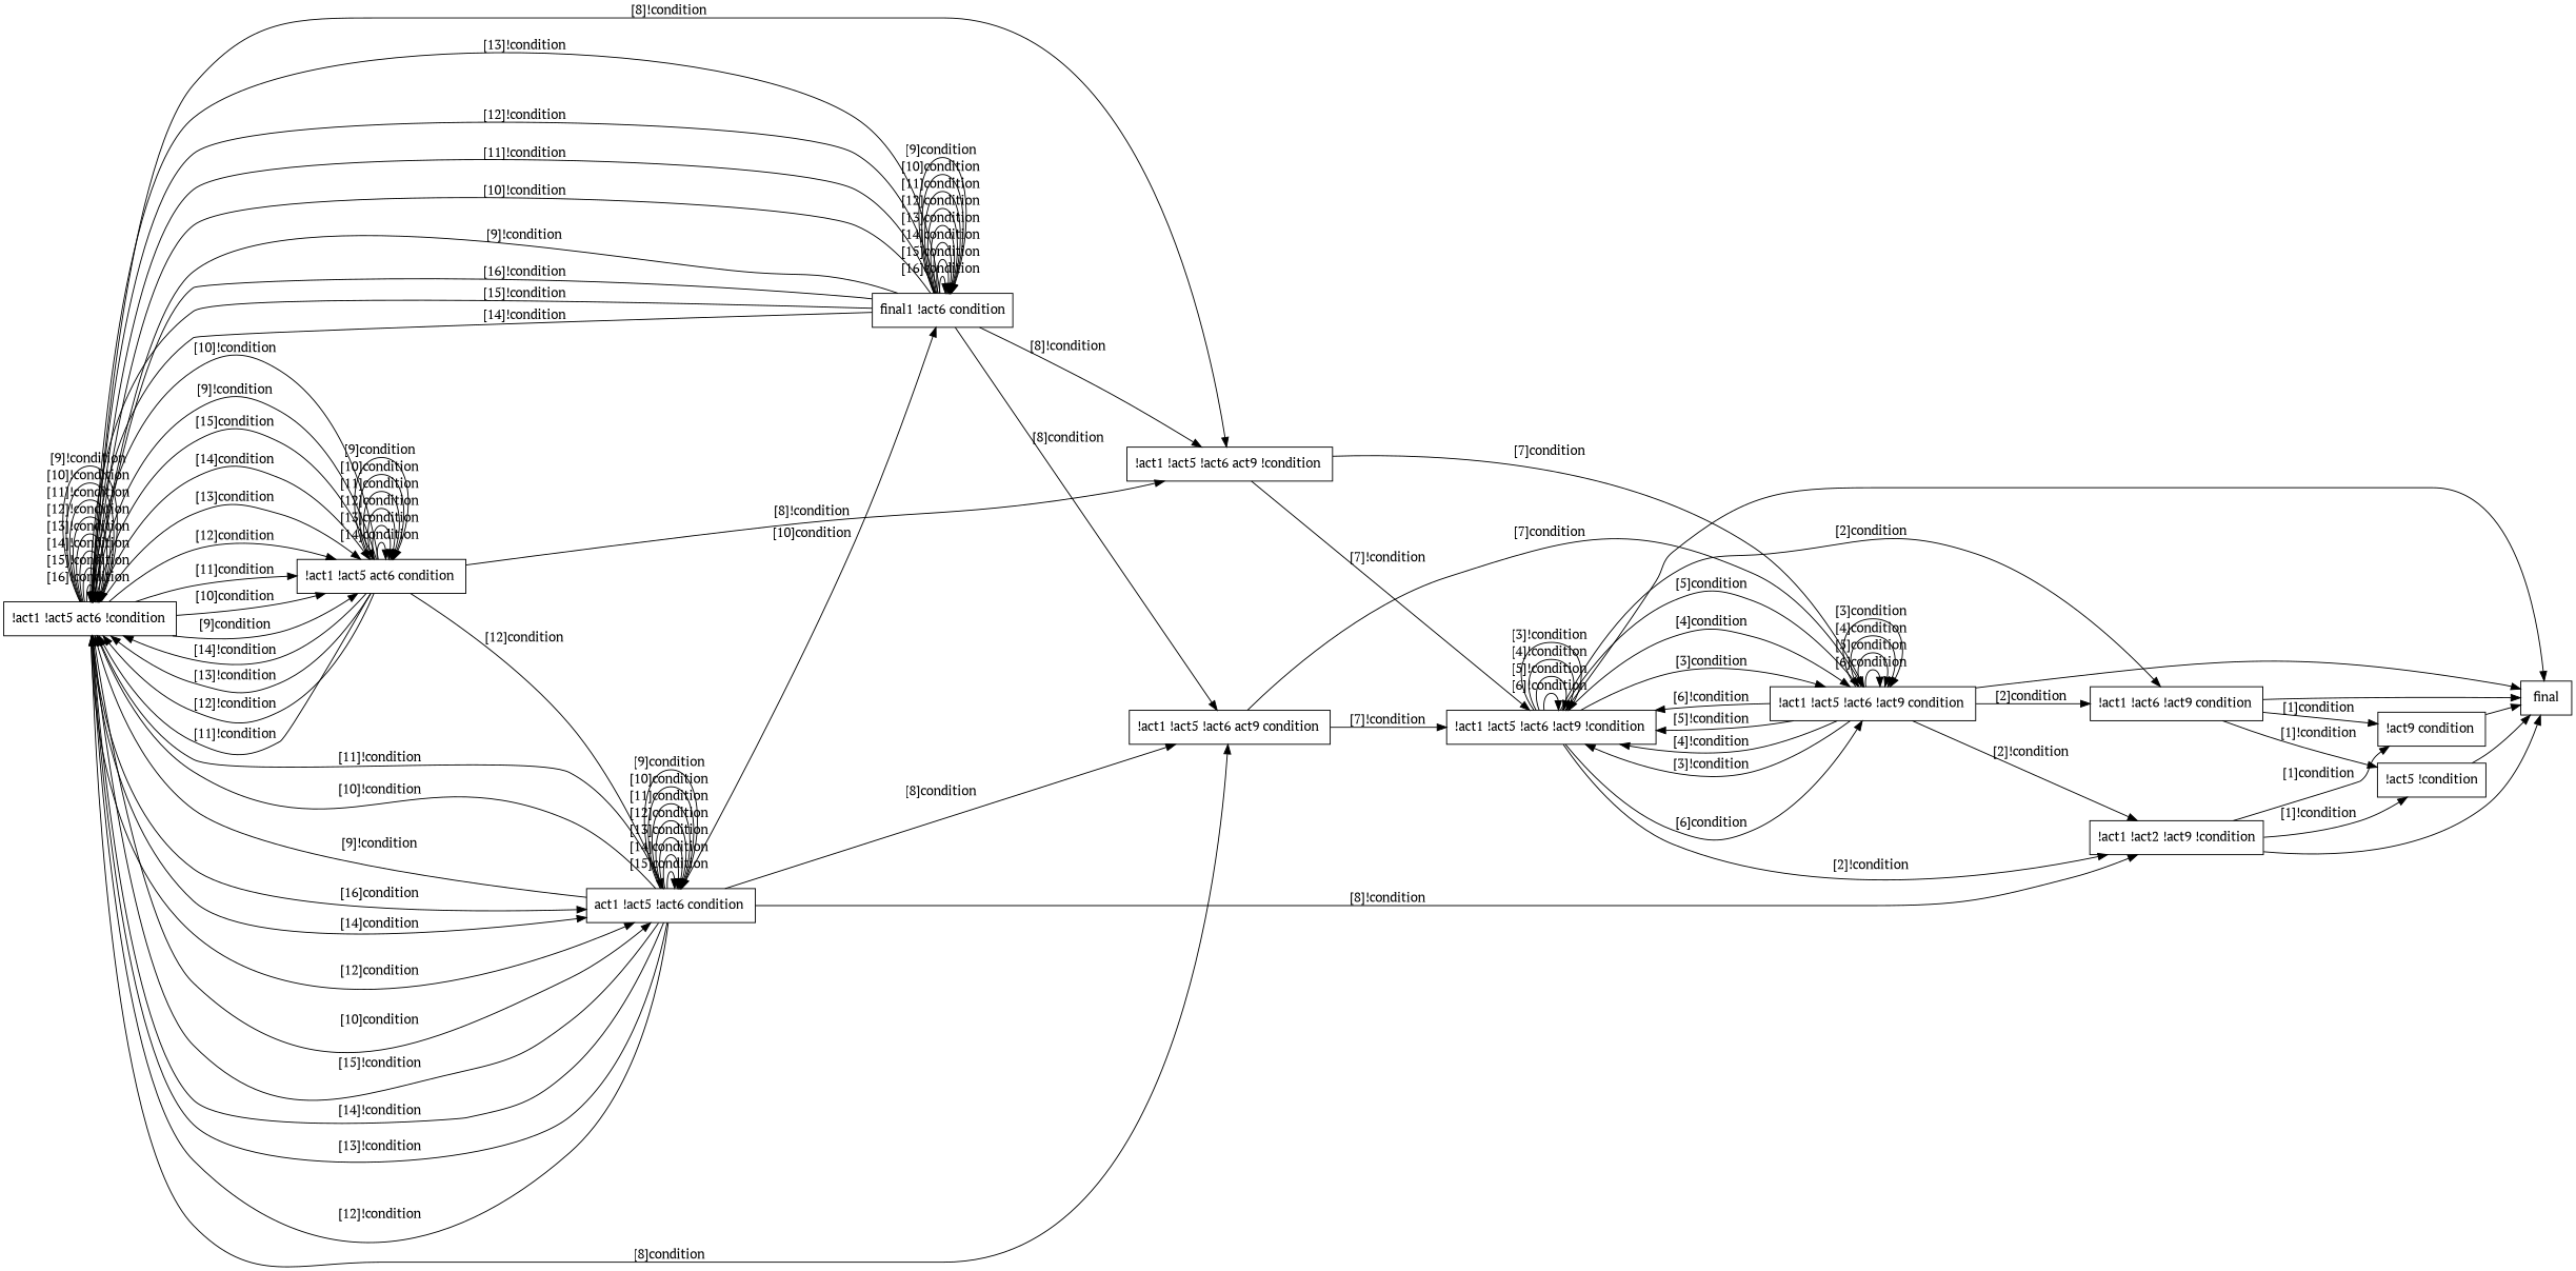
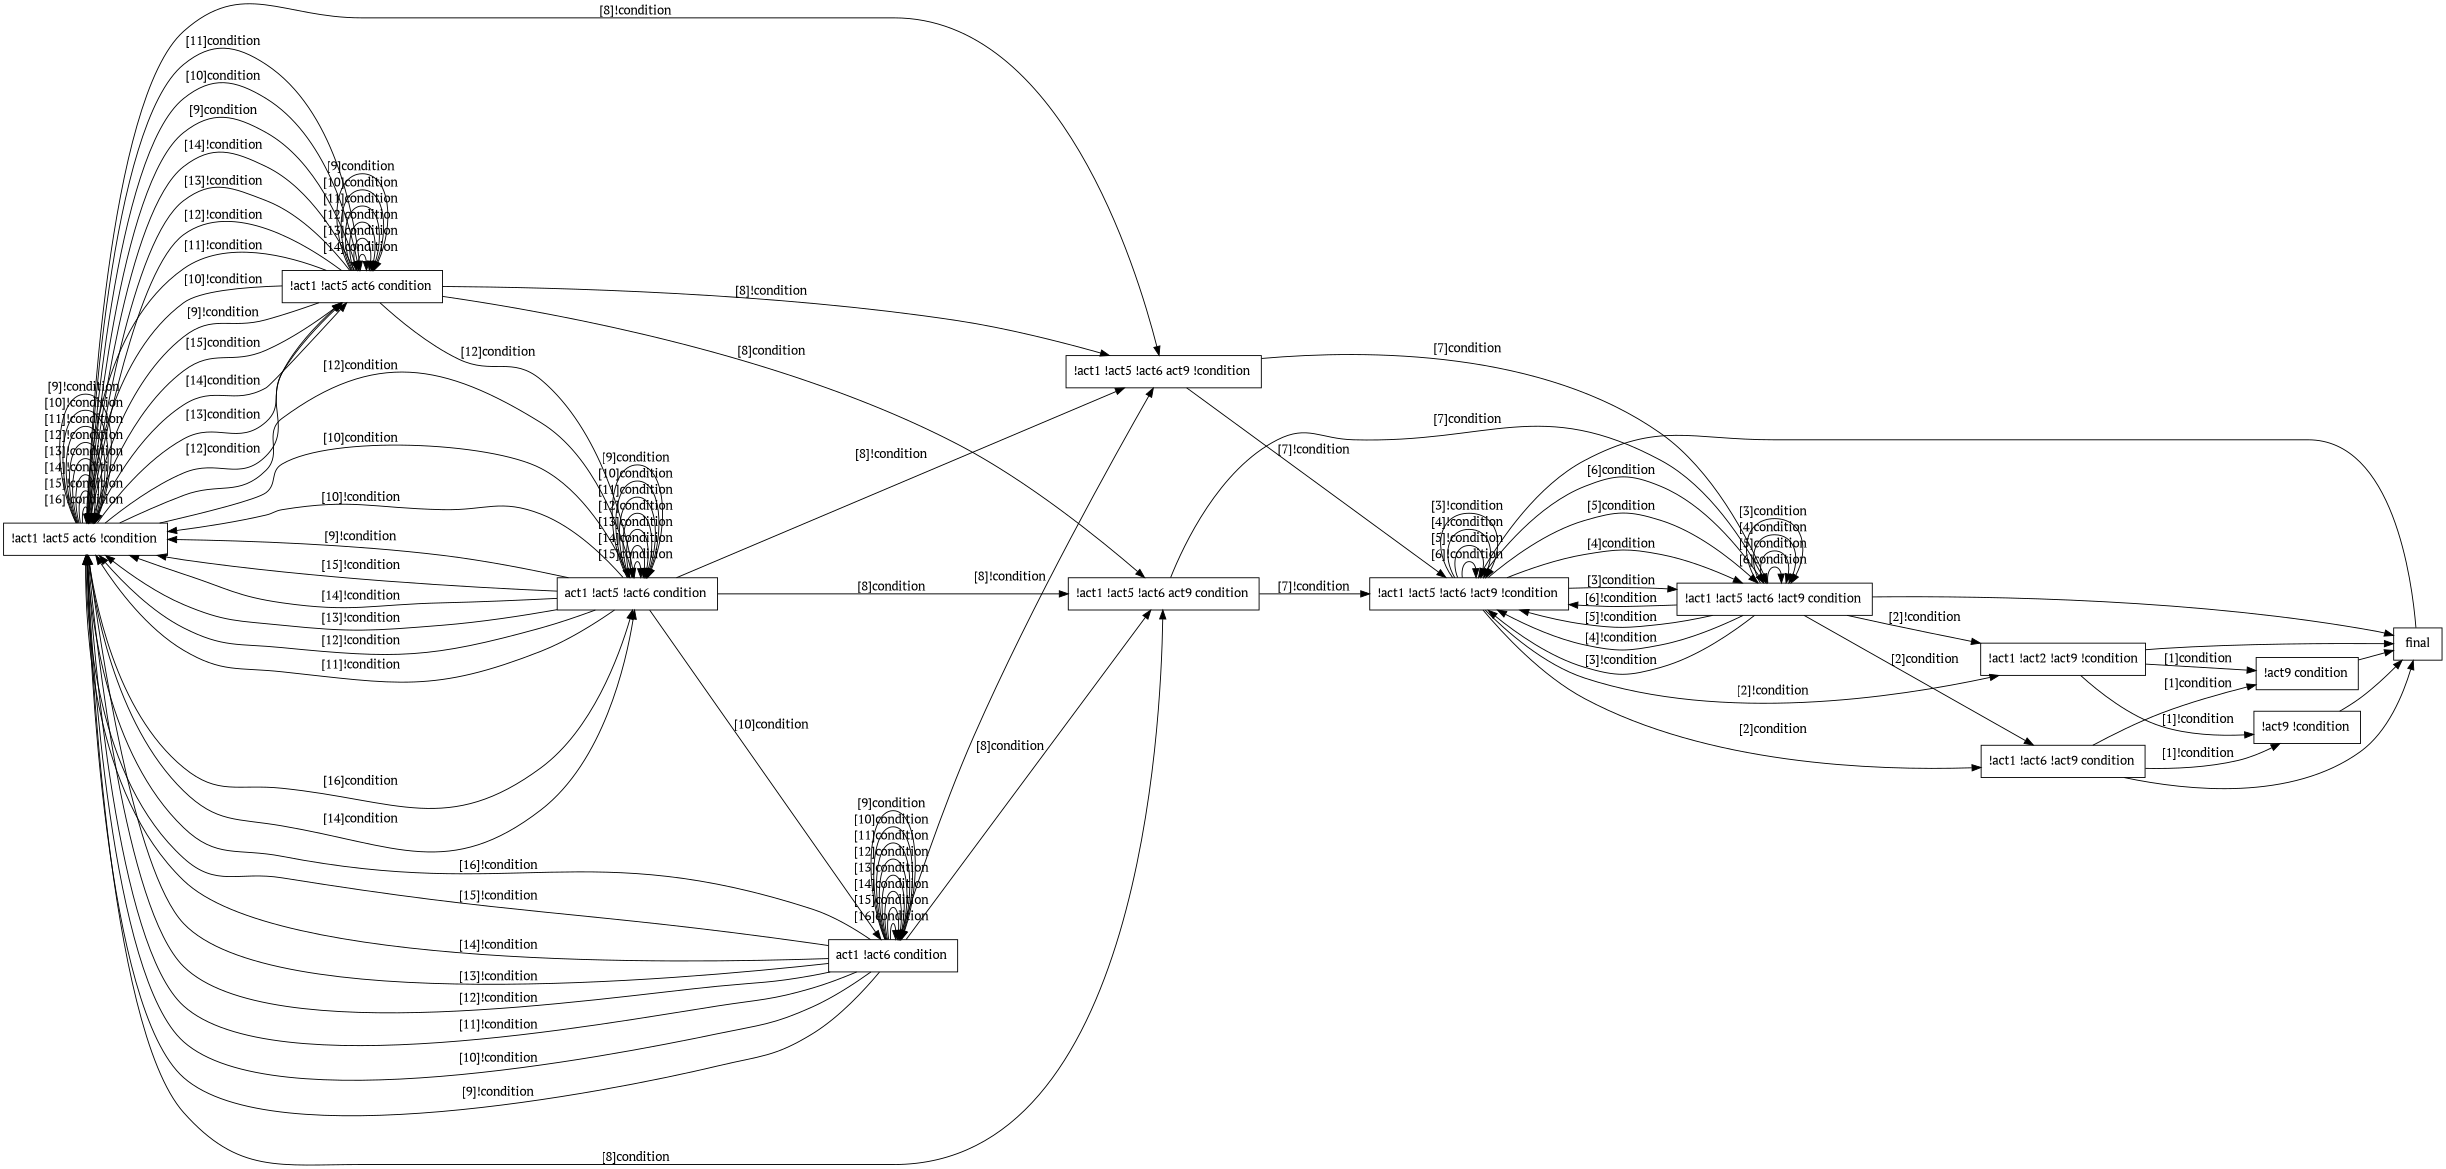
  digraph {
    fontname="PT Serif"
    rankdir=LR
    node [fontname="PT Serif" shape=box]
    edge [fontname="PT Serif"]
    "!act1 !act5 act6 !condition "
    "act1 !act5 !act6 condition "
    "!act1 !act5 act6 condition "
    "!act1 !act5 !act6 act9 !condition "
    "!act1 !act5 !act6 act9 condition "
-   "act1 !act6 condition " [label="final1 !act6 condition"]
+   "act1 !act6 condition "
    "!act1 !act5 !act6 !act9 !condition "
    "!act1 !act5 !act6 !act9 condition "
    final
    n10 [label="!act1 !act2 !act9 !condition"]
    "!act1 !act6 !act9 condition "
-   "!act9 !condition " [label="!act5 !condition"]
+   "!act9 !condition "
    "!act9 condition "
    "!act1 !act5 act6 !condition " -> "!act1 !act5 act6 !condition " [label="[16]!condition "]
    "!act1 !act5 act6 !condition " -> "!act1 !act5 act6 !condition " [label="[15]!condition "]
    "!act1 !act5 act6 !condition " -> "!act1 !act5 act6 !condition " [label="[14]!condition "]
    "!act1 !act5 act6 !condition " -> "!act1 !act5 act6 !condition " [label="[13]!condition "]
    "!act1 !act5 act6 !condition " -> "!act1 !act5 act6 !condition " [label="[12]!condition "]
    "!act1 !act5 act6 !condition " -> "!act1 !act5 act6 !condition " [label="[11]!condition "]
    "!act1 !act5 act6 !condition " -> "!act1 !act5 act6 !condition " [label="[10]!condition "]
    "!act1 !act5 act6 !condition " -> "!act1 !act5 act6 !condition " [label="[9]!condition "]
    "!act1 !act5 act6 !condition " -> "act1 !act5 !act6 condition " [label="[16]condition "]
    "!act1 !act5 act6 !condition " -> "act1 !act5 !act6 condition " [label="[14]condition "]
    "!act1 !act5 act6 !condition " -> "act1 !act5 !act6 condition " [label="[12]condition "]
    "!act1 !act5 act6 !condition " -> "act1 !act5 !act6 condition " [label="[10]condition "]
    "!act1 !act5 act6 !condition " -> "!act1 !act5 act6 condition " [label="[15]condition "]
    "!act1 !act5 act6 !condition " -> "!act1 !act5 act6 condition " [label="[14]condition "]
    "!act1 !act5 act6 !condition " -> "!act1 !act5 act6 condition " [label="[13]condition "]
    "!act1 !act5 act6 !condition " -> "!act1 !act5 act6 condition " [label="[12]condition "]
    "!act1 !act5 act6 !condition " -> "!act1 !act5 act6 condition " [label="[11]condition "]
    "!act1 !act5 act6 !condition " -> "!act1 !act5 act6 condition " [label="[10]condition "]
    "!act1 !act5 act6 !condition " -> "!act1 !act5 act6 condition " [label="[9]condition "]
    "!act1 !act5 act6 !condition " -> "!act1 !act5 !act6 act9 !condition " [label="[8]!condition "]
    "!act1 !act5 act6 !condition " -> "!act1 !act5 !act6 act9 condition " [label="[8]condition "]
    "act1 !act5 !act6 condition " -> "!act1 !act5 act6 !condition " [label="[15]!condition "]
    "act1 !act5 !act6 condition " -> "!act1 !act5 act6 !condition " [label="[14]!condition "]
    "act1 !act5 !act6 condition " -> "!act1 !act5 act6 !condition " [label="[13]!condition "]
    "act1 !act5 !act6 condition " -> "!act1 !act5 act6 !condition " [label="[12]!condition "]
    "act1 !act5 !act6 condition " -> "!act1 !act5 act6 !condition " [label="[11]!condition "]
    "act1 !act5 !act6 condition " -> "!act1 !act5 act6 !condition " [label="[10]!condition "]
    "act1 !act5 !act6 condition " -> "!act1 !act5 act6 !condition " [label="[9]!condition "]
    "act1 !act5 !act6 condition " -> "act1 !act5 !act6 condition " [label="[15]condition "]
    "act1 !act5 !act6 condition " -> "act1 !act5 !act6 condition " [label="[14]condition "]
    "act1 !act5 !act6 condition " -> "act1 !act5 !act6 condition " [label="[13]condition "]
    "act1 !act5 !act6 condition " -> "act1 !act5 !act6 condition " [label="[12]condition "]
    "act1 !act5 !act6 condition " -> "act1 !act5 !act6 condition " [label="[11]condition "]
    "act1 !act5 !act6 condition " -> "act1 !act5 !act6 condition " [label="[10]condition "]
    "act1 !act5 !act6 condition " -> "act1 !act5 !act6 condition " [label="[9]condition "]
-   "act1 !act5 !act6 condition " -> n10 [label="[8]!condition "]
+   "act1 !act5 !act6 condition " -> "!act1 !act5 !act6 act9 !condition " [label="[8]!condition "]
    "act1 !act5 !act6 condition " -> "!act1 !act5 !act6 act9 condition " [label="[8]condition "]
    "act1 !act5 !act6 condition " -> "act1 !act6 condition " [label="[10]condition "]
    "!act1 !act5 act6 condition " -> "!act1 !act5 act6 !condition " [label="[14]!condition "]
    "!act1 !act5 act6 condition " -> "!act1 !act5 act6 !condition " [label="[13]!condition "]
    "!act1 !act5 act6 condition " -> "!act1 !act5 act6 !condition " [label="[12]!condition "]
    "!act1 !act5 act6 condition " -> "!act1 !act5 act6 !condition " [label="[11]!condition "]
    "!act1 !act5 act6 condition " -> "!act1 !act5 act6 !condition " [label="[10]!condition "]
    "!act1 !act5 act6 condition " -> "!act1 !act5 act6 !condition " [label="[9]!condition "]
    "!act1 !act5 act6 condition " -> "act1 !act5 !act6 condition " [label="[12]condition "]
    "!act1 !act5 act6 condition " -> "!act1 !act5 act6 condition " [label="[14]condition "]
    "!act1 !act5 act6 condition " -> "!act1 !act5 act6 condition " [label="[13]condition "]
    "!act1 !act5 act6 condition " -> "!act1 !act5 act6 condition " [label="[12]condition "]
    "!act1 !act5 act6 condition " -> "!act1 !act5 act6 condition " [label="[11]condition "]
    "!act1 !act5 act6 condition " -> "!act1 !act5 act6 condition " [label="[10]condition "]
    "!act1 !act5 act6 condition " -> "!act1 !act5 act6 condition " [label="[9]condition "]
    "!act1 !act5 act6 condition " -> "!act1 !act5 !act6 act9 !condition " [label="[8]!condition "]
+   "!act1 !act5 act6 condition " -> "!act1 !act5 !act6 act9 condition " [label="[8]condition "]
    "!act1 !act5 !act6 act9 !condition " -> "!act1 !act5 !act6 !act9 !condition " [label="[7]!condition "]
    "!act1 !act5 !act6 act9 !condition " -> "!act1 !act5 !act6 !act9 condition " [label="[7]condition "]
    "!act1 !act5 !act6 act9 condition " -> "!act1 !act5 !act6 !act9 !condition " [label="[7]!condition "]
    "!act1 !act5 !act6 act9 condition " -> "!act1 !act5 !act6 !act9 condition " [label="[7]condition "]
    "act1 !act6 condition " -> "!act1 !act5 act6 !condition " [label="[16]!condition "]
    "act1 !act6 condition " -> "!act1 !act5 act6 !condition " [label="[15]!condition "]
    "act1 !act6 condition " -> "!act1 !act5 act6 !condition " [label="[14]!condition "]
    "act1 !act6 condition " -> "!act1 !act5 act6 !condition " [label="[13]!condition "]
    "act1 !act6 condition " -> "!act1 !act5 act6 !condition " [label="[12]!condition "]
    "act1 !act6 condition " -> "!act1 !act5 act6 !condition " [label="[11]!condition "]
    "act1 !act6 condition " -> "!act1 !act5 act6 !condition " [label="[10]!condition "]
    "act1 !act6 condition " -> "!act1 !act5 act6 !condition " [label="[9]!condition "]
    "act1 !act6 condition " -> "!act1 !act5 !act6 act9 !condition " [label="[8]!condition "]
    "act1 !act6 condition " -> "!act1 !act5 !act6 act9 condition " [label="[8]condition "]
    "act1 !act6 condition " -> "act1 !act6 condition " [label="[16]condition "]
    "act1 !act6 condition " -> "act1 !act6 condition " [label="[15]condition "]
    "act1 !act6 condition " -> "act1 !act6 condition " [label="[14]condition "]
    "act1 !act6 condition " -> "act1 !act6 condition " [label="[13]condition "]
    "act1 !act6 condition " -> "act1 !act6 condition " [label="[12]condition "]
    "act1 !act6 condition " -> "act1 !act6 condition " [label="[11]condition "]
    "act1 !act6 condition " -> "act1 !act6 condition " [label="[10]condition "]
    "act1 !act6 condition " -> "act1 !act6 condition " [label="[9]condition "]
    "!act1 !act5 !act6 !act9 !condition " -> "!act1 !act5 !act6 !act9 !condition " [label="[6]!condition "]
    "!act1 !act5 !act6 !act9 !condition " -> "!act1 !act5 !act6 !act9 !condition " [label="[5]!condition "]
    "!act1 !act5 !act6 !act9 !condition " -> "!act1 !act5 !act6 !act9 !condition " [label="[4]!condition "]
    "!act1 !act5 !act6 !act9 !condition " -> "!act1 !act5 !act6 !act9 !condition " [label="[3]!condition "]
    "!act1 !act5 !act6 !act9 !condition " -> "!act1 !act5 !act6 !act9 condition " [label="[6]condition "]
    "!act1 !act5 !act6 !act9 !condition " -> "!act1 !act5 !act6 !act9 condition " [label="[5]condition "]
    "!act1 !act5 !act6 !act9 !condition " -> "!act1 !act5 !act6 !act9 condition " [label="[4]condition "]
    "!act1 !act5 !act6 !act9 !condition " -> "!act1 !act5 !act6 !act9 condition " [label="[3]condition "]
-   "!act1 !act5 !act6 !act9 !condition " -> final
+   final -> "!act1 !act5 !act6 !act9 !condition "
    "!act1 !act5 !act6 !act9 !condition " -> n10 [label="[2]!condition "]
    "!act1 !act5 !act6 !act9 !condition " -> "!act1 !act6 !act9 condition " [label="[2]condition "]
    "!act1 !act5 !act6 !act9 condition " -> "!act1 !act5 !act6 !act9 !condition " [label="[6]!condition "]
    "!act1 !act5 !act6 !act9 condition " -> "!act1 !act5 !act6 !act9 !condition " [label="[5]!condition "]
    "!act1 !act5 !act6 !act9 condition " -> "!act1 !act5 !act6 !act9 !condition " [label="[4]!condition "]
    "!act1 !act5 !act6 !act9 condition " -> "!act1 !act5 !act6 !act9 !condition " [label="[3]!condition "]
    "!act1 !act5 !act6 !act9 condition " -> "!act1 !act5 !act6 !act9 condition " [label="[6]condition "]
    "!act1 !act5 !act6 !act9 condition " -> "!act1 !act5 !act6 !act9 condition " [label="[5]condition "]
    "!act1 !act5 !act6 !act9 condition " -> "!act1 !act5 !act6 !act9 condition " [label="[4]condition "]
    "!act1 !act5 !act6 !act9 condition " -> "!act1 !act5 !act6 !act9 condition " [label="[3]condition "]
    "!act1 !act5 !act6 !act9 condition " -> final
    "!act1 !act5 !act6 !act9 condition " -> n10 [label="[2]!condition "]
    "!act1 !act5 !act6 !act9 condition " -> "!act1 !act6 !act9 condition " [label="[2]condition "]
    n10 -> final
    n10 -> "!act9 !condition " [label="[1]!condition "]
    n10 -> "!act9 condition " [label="[1]condition "]
    "!act1 !act6 !act9 condition " -> final
    "!act1 !act6 !act9 condition " -> "!act9 !condition " [label="[1]!condition "]
    "!act1 !act6 !act9 condition " -> "!act9 condition " [label="[1]condition "]
    "!act9 !condition " -> final
    "!act9 condition " -> final
  }
